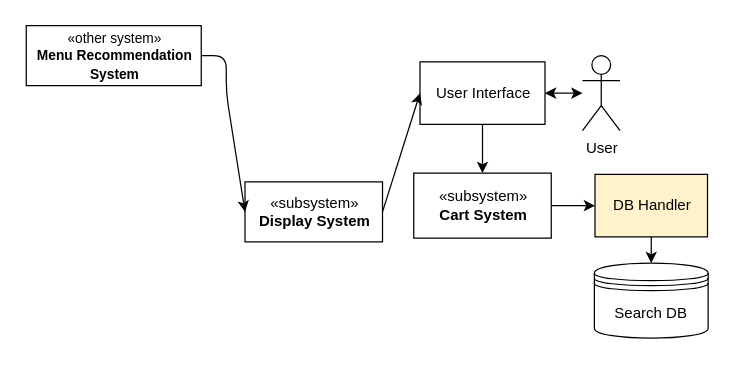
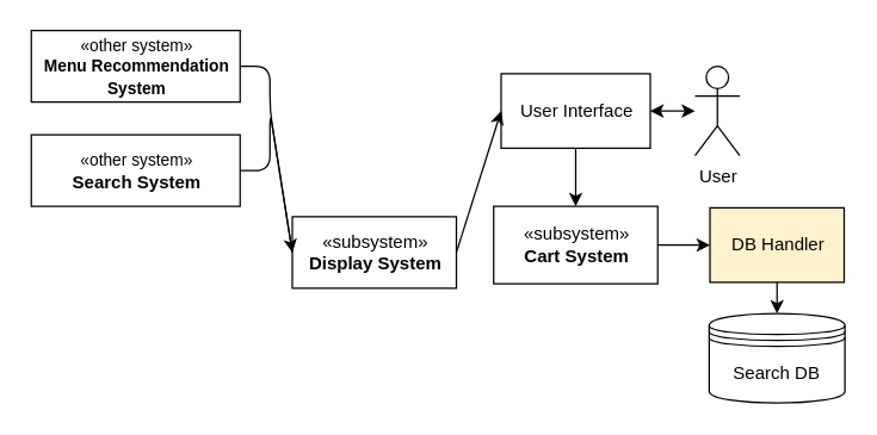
  <mxCell id="0" />
  <mxCell id="1" parent="0" />
  <mxCell id="2" value="&lt;font style=&quot;font-size: 11px&quot;&gt;«other system»&lt;br&gt;&lt;b&gt;Menu Recommendation&lt;br&gt;System&lt;/b&gt;&lt;/font&gt;&lt;br&gt;" style="html=1;" vertex="1" parent="1"><mxGeometry x="20.5" y="20" width="140" height="48" as="geometry" /></mxCell>
+ <mxCell id="3" value="&lt;font style=&quot;font-size: 11px&quot;&gt;«other system»&lt;br&gt;&lt;/font&gt;&lt;b&gt;Search System&lt;/b&gt;&lt;br&gt;" style="html=1;" vertex="1" parent="1"><mxGeometry x="20.5" y="90" width="140" height="48" as="geometry" /></mxCell>
  <mxCell id="4" value="«subsystem»&lt;br&gt;&lt;b&gt;Display System&lt;/b&gt;" style="html=1;" vertex="1" parent="1"><mxGeometry x="195.5" y="145" width="110" height="48" as="geometry" /></mxCell>
  <mxCell id="5" value="User Interface" style="html=1;" vertex="1" parent="1"><mxGeometry x="335.5" y="49" width="100" height="50" as="geometry" /></mxCell>
  <mxCell id="6" value="User" style="shape=umlActor;verticalLabelPosition=bottom;labelBackgroundColor=#ffffff;verticalAlign=top;html=1;" vertex="1" parent="1"><mxGeometry x="465.5" y="44" width="30" height="60" as="geometry" /></mxCell>
  <mxCell id="7" value="" style="endArrow=classic;startArrow=classic;html=1;exitX=1;exitY=0.5;exitDx=0;exitDy=0;" edge="1" parent="1" source="5"><mxGeometry width="50" height="50" relative="1" as="geometry"><mxPoint x="415.5" y="180" as="sourcePoint" /><mxPoint x="465.5" y="74" as="targetPoint" /></mxGeometry></mxCell>
  <mxCell id="8" value="Search DB" style="shape=datastore;whiteSpace=wrap;html=1;" vertex="1" parent="1"><mxGeometry x="475" y="210" width="91" height="60" as="geometry" /></mxCell>
  <mxCell id="9" value="«subsystem»&lt;br&gt;&lt;b&gt;Cart System&lt;/b&gt;" style="html=1;" vertex="1" parent="1"><mxGeometry x="330.5" y="138" width="110" height="52" as="geometry" /></mxCell>
  <mxCell id="10" value="DB Handler" style="html=1;fillColor=#fff2cc;" vertex="1" parent="1"><mxGeometry x="475.5" y="139" width="90" height="50" as="geometry" /></mxCell>
  <mxCell id="11" value="" style="endArrow=classic;html=1;exitX=1;exitY=0.5;exitDx=0;exitDy=0;entryX=0;entryY=0.5;entryDx=0;entryDy=0;" edge="1" parent="1" source="2" target="4"><mxGeometry width="50" height="50" relative="1" as="geometry"><mxPoint x="190.5" y="170" as="sourcePoint" /><mxPoint x="240.5" y="120" as="targetPoint" /><Array as="points"><mxPoint x="180.5" y="44" /><mxPoint x="180.5" y="74" /></Array></mxGeometry></mxCell>
+ <mxCell id="12" value="" style="endArrow=none;html=1;exitX=1;exitY=0.5;exitDx=0;exitDy=0;entryX=0;entryY=0.5;entryDx=0;entryDy=0;" edge="1" parent="1" source="3" target="4"><mxGeometry width="50" height="50" relative="1" as="geometry"><mxPoint x="200.5" y="160" as="sourcePoint" /><mxPoint x="250.5" y="110" as="targetPoint" /><Array as="points"><mxPoint x="180.5" y="114" /><mxPoint x="180.5" y="74" /></Array></mxGeometry></mxCell>
  <mxCell id="13" value="" style="endArrow=classic;html=1;exitX=1;exitY=0.5;exitDx=0;exitDy=0;entryX=0;entryY=0.5;entryDx=0;entryDy=0;" edge="1" parent="1" source="4" target="5"><mxGeometry width="50" height="50" relative="1" as="geometry"><mxPoint x="290.5" y="170" as="sourcePoint" /><mxPoint x="340.5" y="120" as="targetPoint" /></mxGeometry></mxCell>
  <mxCell id="14" value="" style="endArrow=classic;html=1;exitX=0.5;exitY=1;exitDx=0;exitDy=0;entryX=0.5;entryY=0;entryDx=0;entryDy=0;" edge="1" parent="1" source="5" target="9"><mxGeometry width="50" height="50" relative="1" as="geometry"><mxPoint x="410.5" y="140" as="sourcePoint" /><mxPoint x="460.5" y="90" as="targetPoint" /></mxGeometry></mxCell>
  <mxCell id="15" value="" style="endArrow=classic;html=1;exitX=1;exitY=0.5;exitDx=0;exitDy=0;entryX=0;entryY=0.5;entryDx=0;entryDy=0;" edge="1" parent="1" source="9" target="10"><mxGeometry width="50" height="50" relative="1" as="geometry"><mxPoint x="430.5" y="250" as="sourcePoint" /><mxPoint x="480.5" y="200" as="targetPoint" /></mxGeometry></mxCell>
  <mxCell id="16" value="" style="endArrow=classic;html=1;exitX=0.5;exitY=1;exitDx=0;exitDy=0;entryX=0.5;entryY=0;entryDx=0;entryDy=0;" edge="1" parent="1" source="10" target="8"><mxGeometry width="50" height="50" relative="1" as="geometry"><mxPoint x="570.5" y="210" as="sourcePoint" /><mxPoint x="620.5" y="160" as="targetPoint" /></mxGeometry></mxCell>
